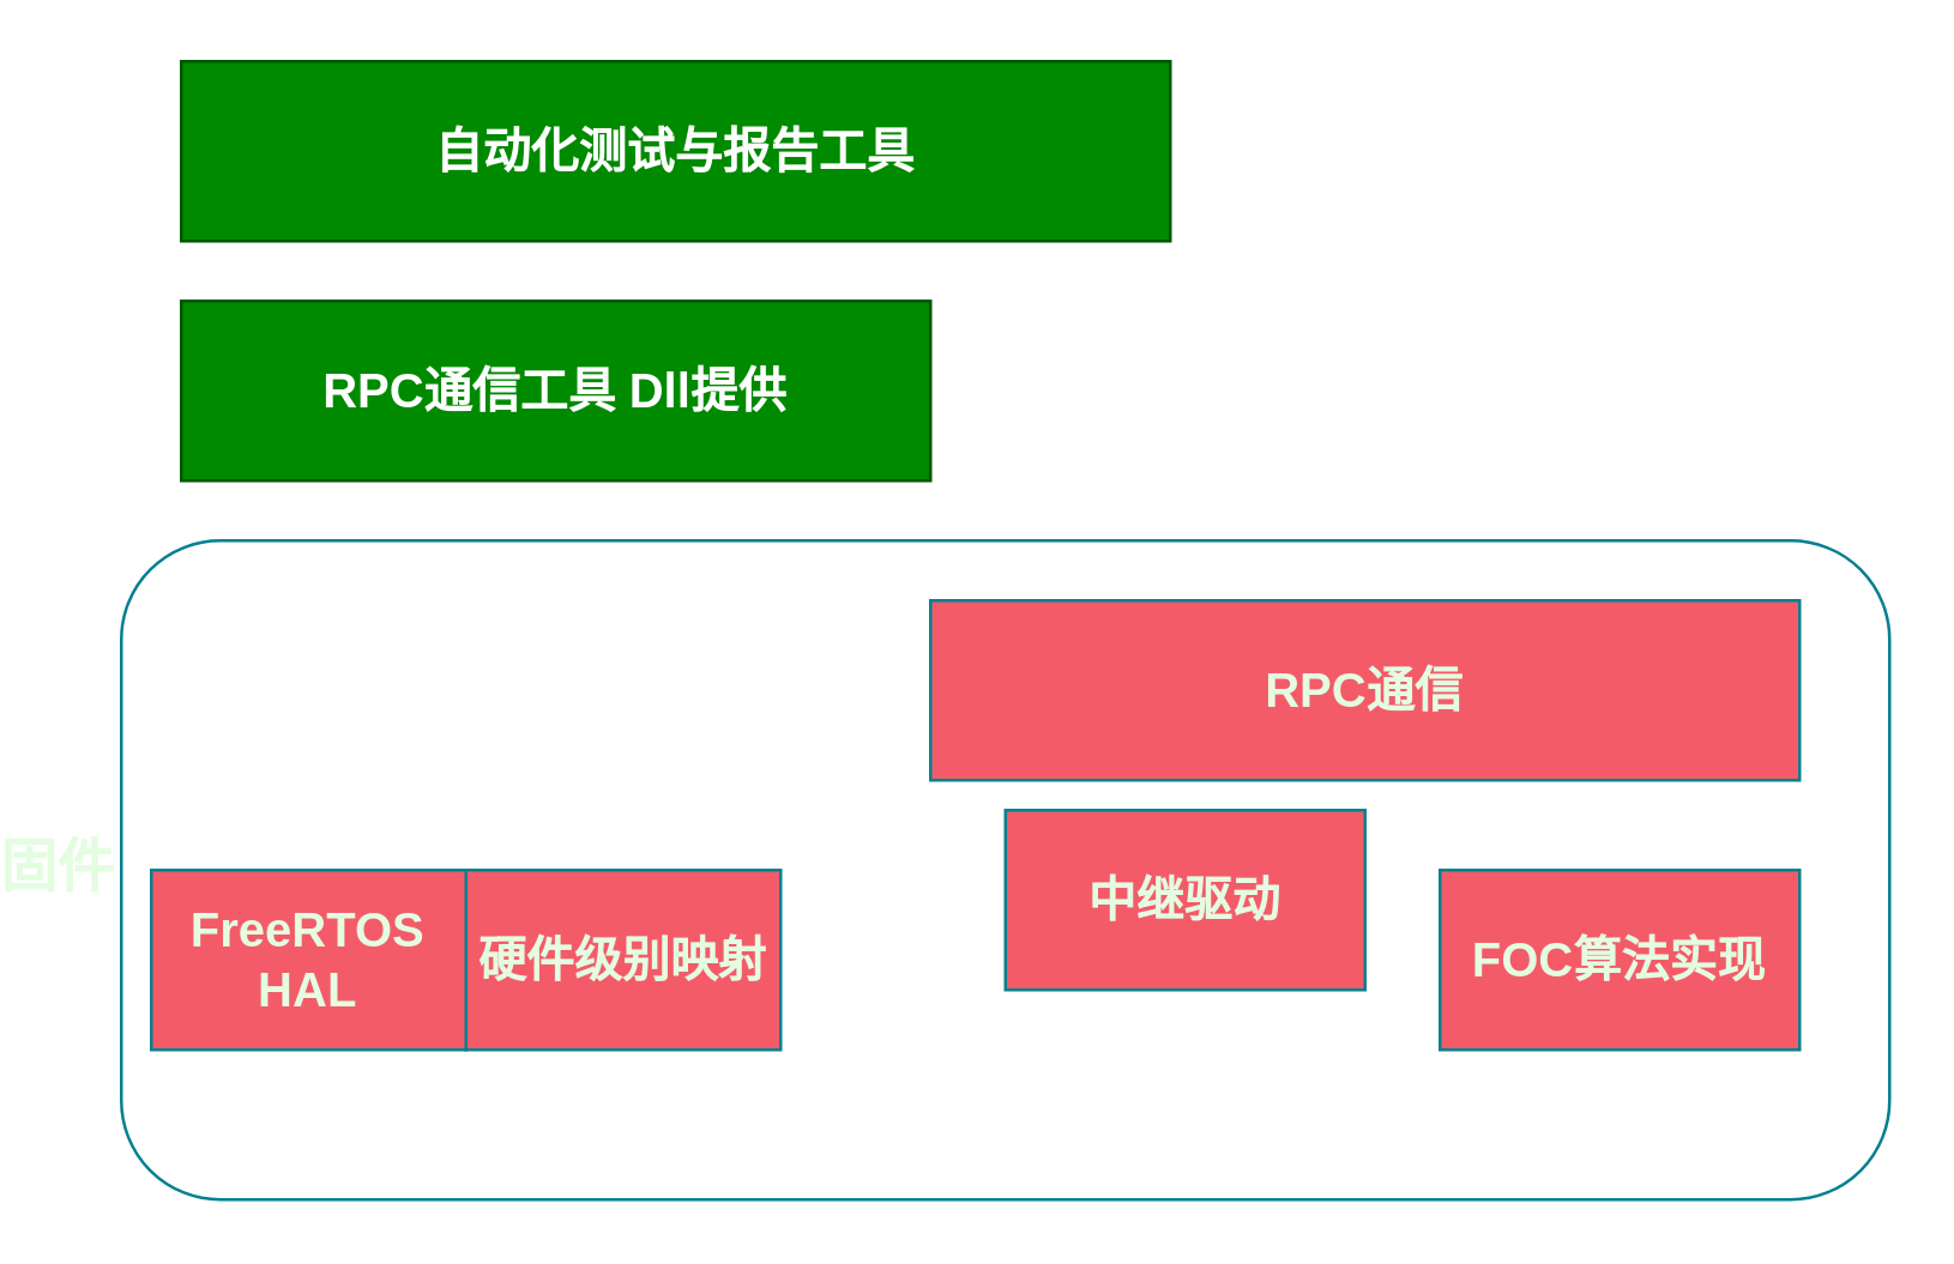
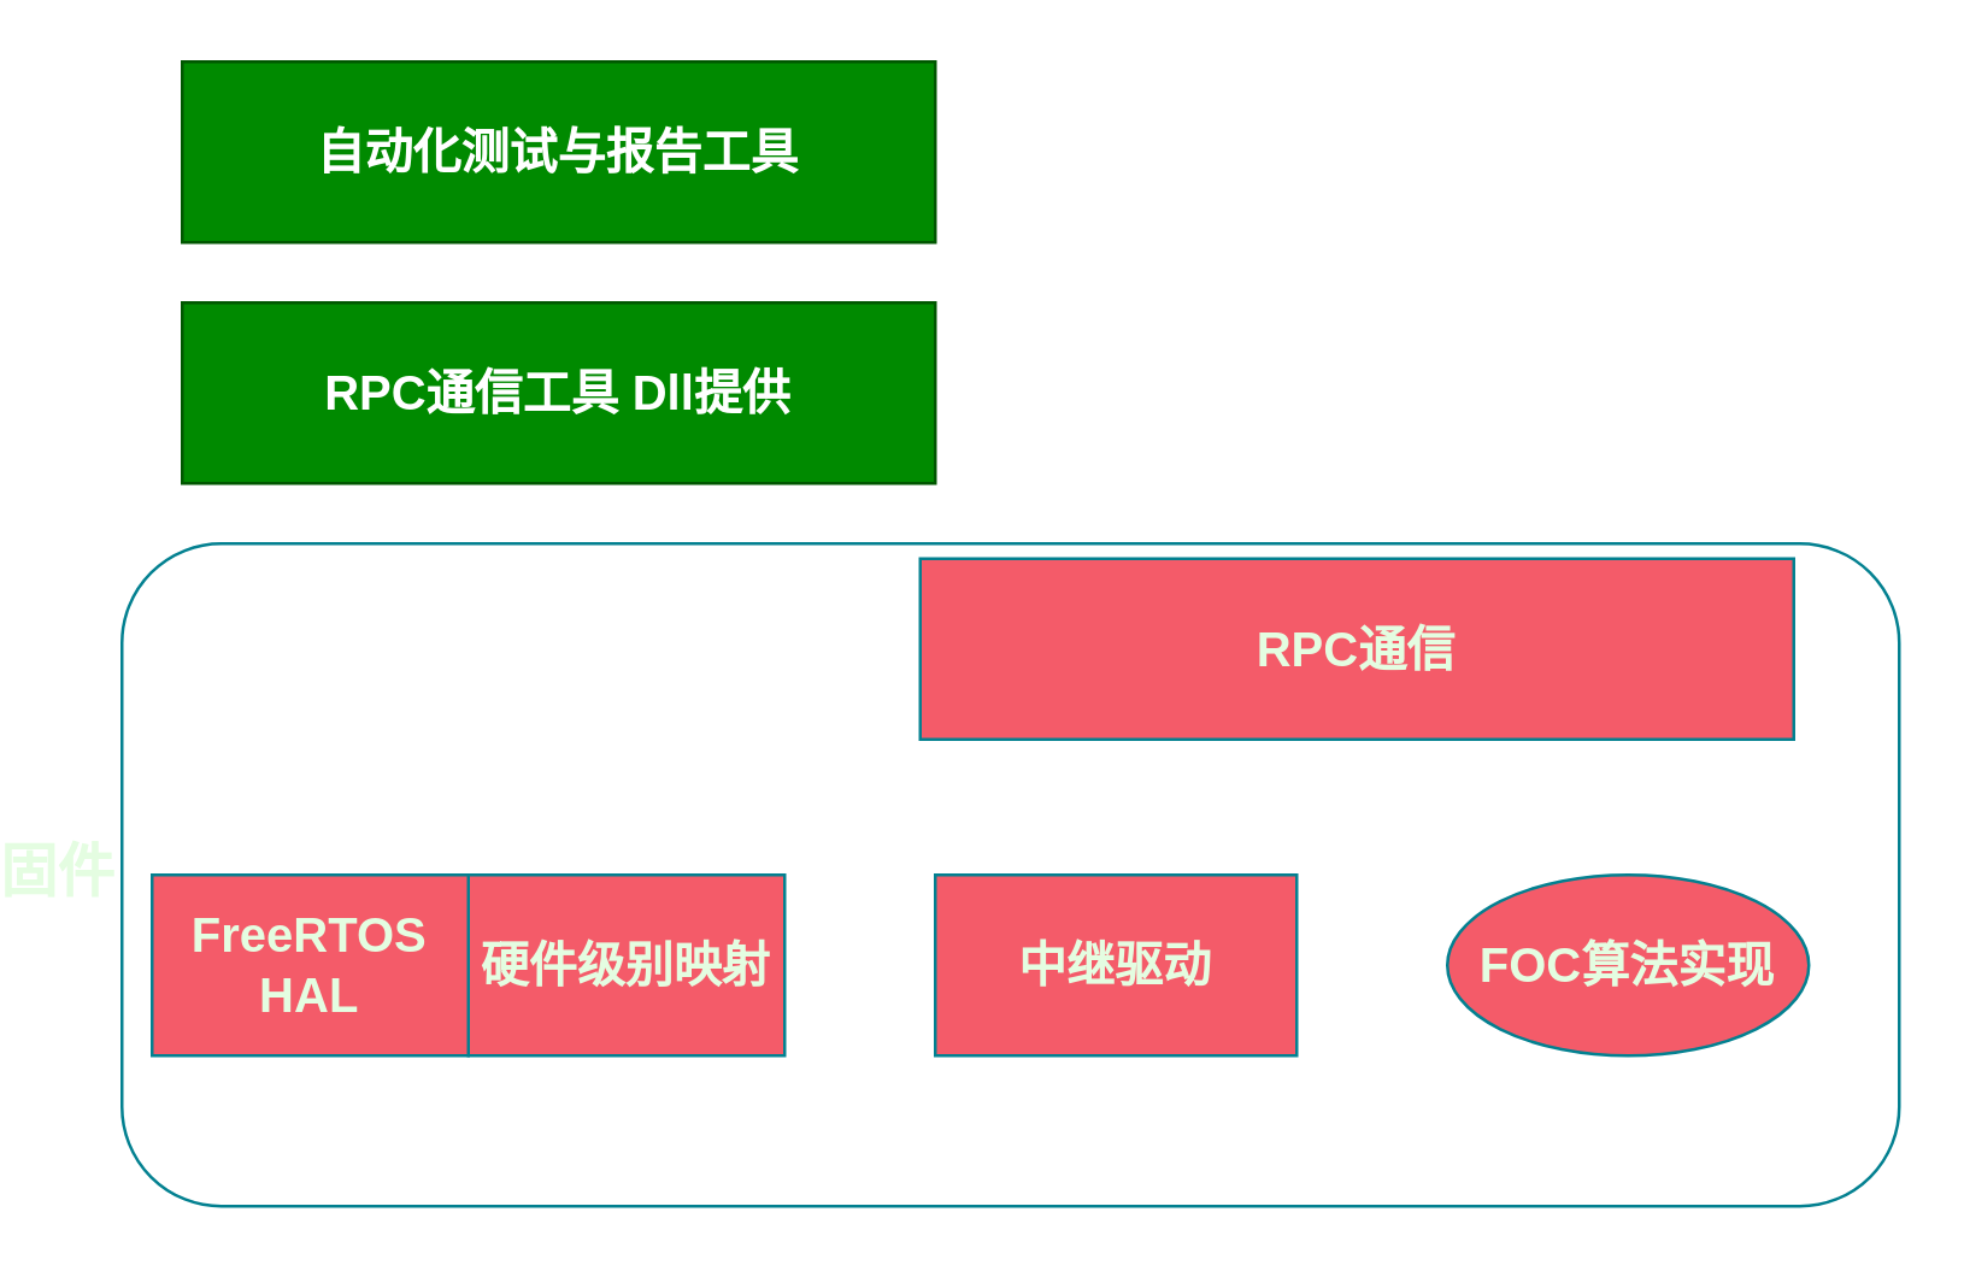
  <mxCell id="0" />
  <mxCell id="1" parent="0" />
  <mxCell id="2" value="固件" style="rounded=1;whiteSpace=wrap;html=1;strokeColor=#028090;fontColor=light-dark(#E4FDE1, #ffffff);fillColor=none;fontStyle=1;labelPosition=left;verticalLabelPosition=middle;align=right;verticalAlign=middle;spacingLeft=0;fontSize=19;" parent="1" vertex="1"><mxGeometry x="20" y="180" width="590" height="220" as="geometry" /></mxCell>
  <mxCell id="3" value="RPC通信工具 Dll提供" style="rounded=0;whiteSpace=wrap;html=1;labelBackgroundColor=none;fillColor=#008a00;strokeColor=#005700;fontColor=#ffffff;fontStyle=1;fontSize=16;" parent="1" vertex="1"><mxGeometry x="40" y="100" width="250" height="60" as="geometry" /></mxCell>
- <mxCell id="4" value="自动化测试与报告工具" style="rounded=0;whiteSpace=wrap;html=1;labelBackgroundColor=none;fillColor=#008a00;strokeColor=#005700;fontColor=#ffffff;fontStyle=1;fontSize=16;" parent="1" vertex="1"><mxGeometry x="40" y="20" width="330" height="60" as="geometry" /></mxCell>
- <mxCell id="5" value="RPC通信" style="rounded=0;whiteSpace=wrap;html=1;labelBackgroundColor=none;fillColor=#F45B69;strokeColor=#028090;fontColor=light-dark(#E4FDE1, #ffffff);fontStyle=1;fontSize=16;" parent="1" vertex="1"><mxGeometry x="290" y="200" width="290" height="60" as="geometry" /></mxCell>
- <mxCell id="6" value="中继&lt;span style=&quot;background-color: initial;&quot;&gt;驱动&lt;/span&gt;" style="rounded=0;whiteSpace=wrap;html=1;labelBackgroundColor=none;fillColor=#F45B69;strokeColor=#028090;fontColor=light-dark(#E4FDE1, #ffffff);fontStyle=1;fontSize=16;" parent="1" vertex="1"><mxGeometry x="315" y="270" width="120" height="60" as="geometry" /></mxCell>
- <mxCell id="7" value="FOC算法实现" style="rounded=0;whiteSpace=wrap;html=1;labelBackgroundColor=none;fillColor=#F45B69;strokeColor=#028090;fontColor=light-dark(#E4FDE1, #ffffff);fontStyle=1;fontSize=16;" parent="1" vertex="1"><mxGeometry x="460" y="290" width="120" height="60" as="geometry" /></mxCell>
+ <mxCell id="4" value="自动化测试与报告工具" style="rounded=0;whiteSpace=wrap;html=1;labelBackgroundColor=none;fillColor=#008a00;strokeColor=#005700;fontColor=#ffffff;fontStyle=1;fontSize=16;" parent="1" vertex="1"><mxGeometry x="40" y="20" width="250" height="60" as="geometry" /></mxCell>
+ <mxCell id="5" value="RPC通信" style="rounded=0;whiteSpace=wrap;html=1;labelBackgroundColor=none;fillColor=#F45B69;strokeColor=#028090;fontColor=light-dark(#E4FDE1, #ffffff);fontStyle=1;fontSize=16;" parent="1" vertex="1"><mxGeometry x="285" y="185" width="290" height="60" as="geometry" /></mxCell>
+ <mxCell id="6" value="中继&lt;span style=&quot;background-color: initial;&quot;&gt;驱动&lt;/span&gt;" style="rounded=0;whiteSpace=wrap;html=1;labelBackgroundColor=none;fillColor=#F45B69;strokeColor=#028090;fontColor=light-dark(#E4FDE1, #ffffff);fontStyle=1;fontSize=16;" parent="1" vertex="1"><mxGeometry x="290" y="290" width="120" height="60" as="geometry" /></mxCell>
+ <mxCell id="7" value="FOC算法实现" style="ellipse;whiteSpace=wrap;html=1;labelBackgroundColor=none;fillColor=#F45B69;strokeColor=#028090;fontColor=light-dark(#E4FDE1, #ffffff);fontStyle=1;fontSize=16;" parent="1" vertex="1"><mxGeometry x="460" y="290" width="120" height="60" as="geometry" /></mxCell>
  <mxCell id="8" value="" style="group;labelBackgroundColor=none;fontColor=light-dark(#E4FDE1, #ffffff);fontStyle=1;fontSize=16;" parent="1" vertex="1" connectable="0"><mxGeometry x="30" y="290" width="210" height="60" as="geometry" /></mxCell>
  <mxCell id="9" value="硬件级别映射" style="rounded=0;whiteSpace=wrap;html=1;labelBackgroundColor=none;fillColor=#F45B69;strokeColor=#028090;fontColor=light-dark(#E4FDE1, #ffffff);fontStyle=1;fontSize=16;" parent="8" vertex="1"><mxGeometry x="105" width="105" height="60" as="geometry" /></mxCell>
  <mxCell id="10" value="FreeRTOS&lt;div&gt;HAL&lt;/div&gt;" style="rounded=0;whiteSpace=wrap;html=1;labelBackgroundColor=none;fillColor=#F45B69;strokeColor=#028090;fontColor=light-dark(#E4FDE1, #ffffff);fontStyle=1;fontSize=16;" parent="8" vertex="1"><mxGeometry width="105" height="60" as="geometry" /></mxCell>
